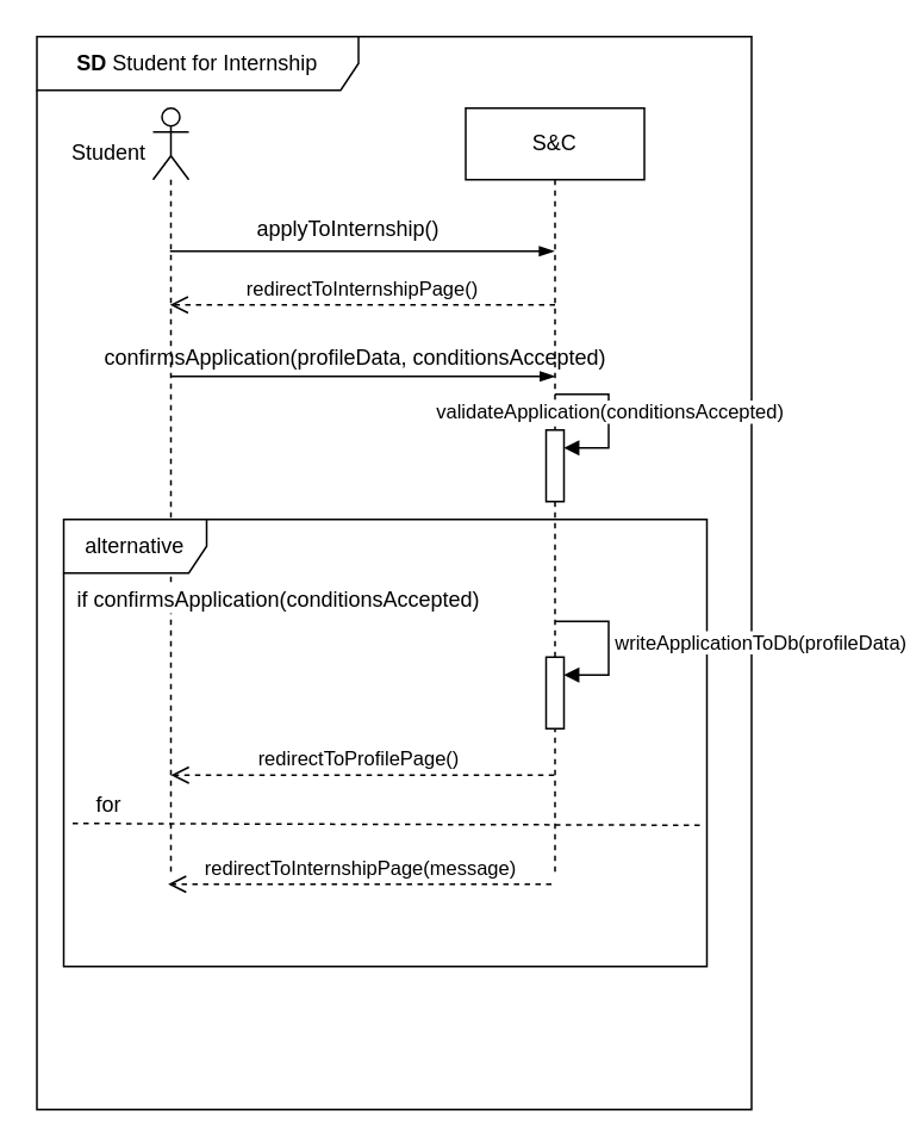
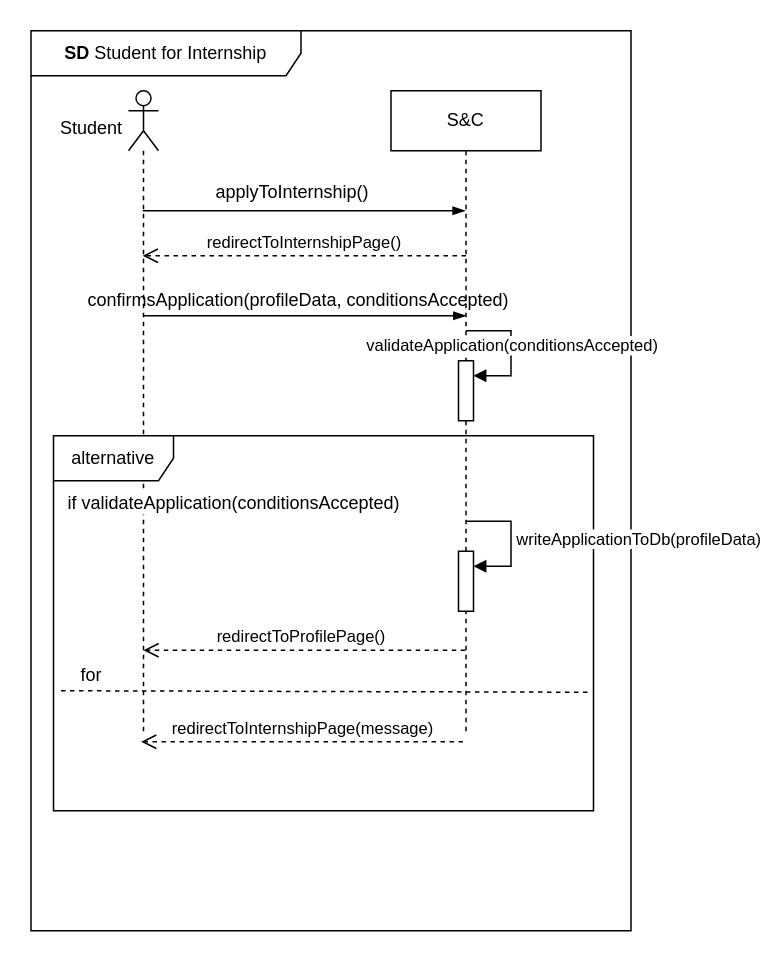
  <mxCell id="0" />
  <mxCell id="1" parent="0" />
  <mxCell id="2" value="S&amp;amp;C" style="shape=umlLifeline;perimeter=lifelinePerimeter;whiteSpace=wrap;html=1;container=1;dropTarget=0;collapsible=0;recursiveResize=0;outlineConnect=0;portConstraint=eastwest;newEdgeStyle={&quot;edgeStyle&quot;:&quot;elbowEdgeStyle&quot;,&quot;elbow&quot;:&quot;vertical&quot;,&quot;curved&quot;:0,&quot;rounded&quot;:0};" parent="1" vertex="1"><mxGeometry x="260" y="60" width="100" height="430" as="geometry" /></mxCell>
  <mxCell id="3" value="" style="shape=umlLifeline;perimeter=lifelinePerimeter;whiteSpace=wrap;html=1;container=1;dropTarget=0;collapsible=0;recursiveResize=0;outlineConnect=0;portConstraint=eastwest;newEdgeStyle={&quot;curved&quot;:0,&quot;rounded&quot;:0};participant=umlActor;" parent="1" vertex="1"><mxGeometry x="85" y="60" width="20" height="430" as="geometry" /></mxCell>
  <mxCell id="4" value="Student" style="text;html=1;align=center;verticalAlign=middle;resizable=0;points=[];autosize=1;strokeColor=none;fillColor=none;" parent="1" vertex="1"><mxGeometry x="30" y="70" width="60" height="30" as="geometry" /></mxCell>
  <mxCell id="5" value="" style="edgeStyle=elbowEdgeStyle;fontSize=12;html=1;endArrow=blockThin;endFill=1;rounded=0;" parent="1" source="3" target="2" edge="1"><mxGeometry width="160" relative="1" as="geometry"><mxPoint x="130" y="140" as="sourcePoint" /><mxPoint x="309.5" y="200" as="targetPoint" /><Array as="points"><mxPoint x="210" y="140" /></Array></mxGeometry></mxCell>
  <mxCell id="6" value="applyToInternship()" style="text;html=1;align=center;verticalAlign=middle;resizable=0;points=[];autosize=1;strokeColor=none;fillColor=none;" parent="1" vertex="1"><mxGeometry x="129" y="113" width="130" height="30" as="geometry" /></mxCell>
  <mxCell id="7" value="alternative" style="shape=umlFrame;whiteSpace=wrap;html=1;pointerEvents=0;width=80;height=30;" parent="1" vertex="1"><mxGeometry x="35" y="290" width="360" height="250" as="geometry" /></mxCell>
  <mxCell id="8" value="&lt;b&gt;SD&lt;/b&gt;&amp;nbsp;Student for Internship" style="shape=umlFrame;whiteSpace=wrap;html=1;pointerEvents=0;width=180;height=30;" parent="1" vertex="1"><mxGeometry x="20" width="400" height="600" as="geometry" y="20" /></mxCell>
  <mxCell id="9" value="" style="endArrow=none;dashed=1;html=1;rounded=0;exitX=0.014;exitY=0.49;exitDx=0;exitDy=0;exitPerimeter=0;entryX=0.994;entryY=0.495;entryDx=0;entryDy=0;entryPerimeter=0;" parent="1" edge="1"><mxGeometry width="50" height="50" relative="1" as="geometry"><mxPoint x="40" y="460" as="sourcePoint" /><mxPoint x="392.8" y="461" as="targetPoint" /></mxGeometry></mxCell>
  <mxCell id="10" value="for" style="text;html=1;align=center;verticalAlign=middle;resizable=0;points=[];autosize=1;strokeColor=none;fillColor=none;" parent="1" vertex="1"><mxGeometry x="35" y="435" width="50" height="30" as="geometry" /></mxCell>
- <mxCell id="11" value="if confirmsApplication(conditionsAccepted)" style="text;html=1;align=center;verticalAlign=middle;resizable=0;points=[];autosize=1;strokeColor=none;fillColor=none;labelBackgroundColor=default;" parent="1" vertex="1"><mxGeometry x="35" y="320" width="240" height="30" as="geometry" /></mxCell>
+ <mxCell id="11" value="if validateApplication(conditionsAccepted)" style="text;html=1;align=center;verticalAlign=middle;resizable=0;points=[];autosize=1;strokeColor=none;fillColor=none;labelBackgroundColor=default;" parent="1" vertex="1"><mxGeometry x="35" y="320" width="240" height="30" as="geometry" /></mxCell>
  <mxCell id="12" value="redirectToInternshipPage(message)" style="html=1;verticalAlign=bottom;endArrow=open;dashed=1;endSize=8;curved=0;rounded=0;" parent="1" edge="1"><mxGeometry x="-0.003" relative="1" as="geometry"><mxPoint x="308" y="494" as="sourcePoint" /><mxPoint x="93.444" y="494" as="targetPoint" /><mxPoint as="offset" /></mxGeometry></mxCell>
  <mxCell id="13" value="redirectToInternshipPage()" style="html=1;verticalAlign=bottom;endArrow=open;dashed=1;endSize=8;curved=0;rounded=0;" edge="1" parent="1" target="3"><mxGeometry relative="1" as="geometry"><mxPoint x="310" y="170" as="sourcePoint" /><mxPoint x="130.429" y="170" as="targetPoint" /><Array as="points"><mxPoint x="220.5" y="170" /></Array></mxGeometry></mxCell>
  <mxCell id="14" value="confirmsApplication(profileData, conditionsAccepted)" style="text;html=1;align=center;verticalAlign=middle;resizable=0;points=[];autosize=1;strokeColor=none;fillColor=none;" vertex="1" parent="1"><mxGeometry x="48" y="185" width="300" height="30" as="geometry" /></mxCell>
  <mxCell id="15" value="redirectToProfilePage()" style="html=1;verticalAlign=bottom;endArrow=open;dashed=1;endSize=8;curved=0;rounded=0;" edge="1" parent="1"><mxGeometry x="0.021" relative="1" as="geometry"><mxPoint x="309.5" y="433" as="sourcePoint" /><mxPoint x="95" y="433" as="targetPoint" /><Array as="points"><mxPoint x="236.5" y="433" /><mxPoint x="100" y="433" /></Array><mxPoint as="offset" /></mxGeometry></mxCell>
  <mxCell id="16" value="" style="edgeStyle=elbowEdgeStyle;fontSize=12;html=1;endArrow=blockThin;endFill=1;rounded=0;" edge="1" parent="1"><mxGeometry width="160" relative="1" as="geometry"><mxPoint x="95" y="210" as="sourcePoint" /><mxPoint x="310" y="210" as="targetPoint" /><Array as="points"><mxPoint x="210" y="210" /></Array></mxGeometry></mxCell>
  <mxCell id="17" value="" style="html=1;points=[[0,0,0,0,5],[0,1,0,0,-5],[1,0,0,0,5],[1,1,0,0,-5]];perimeter=orthogonalPerimeter;outlineConnect=0;targetShapes=umlLifeline;portConstraint=eastwest;newEdgeStyle={&quot;curved&quot;:0,&quot;rounded&quot;:0};" vertex="1" parent="1"><mxGeometry x="305" y="240" width="10" height="40" as="geometry" /></mxCell>
  <mxCell id="18" value="validateApplication(conditionsAccepted)" style="html=1;align=left;spacingLeft=2;endArrow=block;rounded=0;edgeStyle=orthogonalEdgeStyle;curved=0;rounded=0;" edge="1" target="17" parent="1"><mxGeometry x="-1" y="-71" relative="1" as="geometry"><mxPoint x="310" y="220" as="sourcePoint" /><Array as="points"><mxPoint x="340" y="250" /></Array><mxPoint x="-70" y="-61" as="offset" /></mxGeometry></mxCell>
  <mxCell id="19" value="" style="html=1;points=[[0,0,0,0,5],[0,1,0,0,-5],[1,0,0,0,5],[1,1,0,0,-5]];perimeter=orthogonalPerimeter;outlineConnect=0;targetShapes=umlLifeline;portConstraint=eastwest;newEdgeStyle={&quot;curved&quot;:0,&quot;rounded&quot;:0};" vertex="1" parent="1"><mxGeometry x="305" y="367" width="10" height="40" as="geometry" /></mxCell>
  <mxCell id="20" value="writeApplicationToDb(profileData)" style="html=1;align=left;spacingLeft=2;endArrow=block;rounded=0;edgeStyle=orthogonalEdgeStyle;curved=0;rounded=0;" edge="1" target="19" parent="1"><mxGeometry x="-0.005" relative="1" as="geometry"><mxPoint x="310" y="347" as="sourcePoint" /><Array as="points"><mxPoint x="340" y="377" /></Array><mxPoint as="offset" /></mxGeometry></mxCell>
